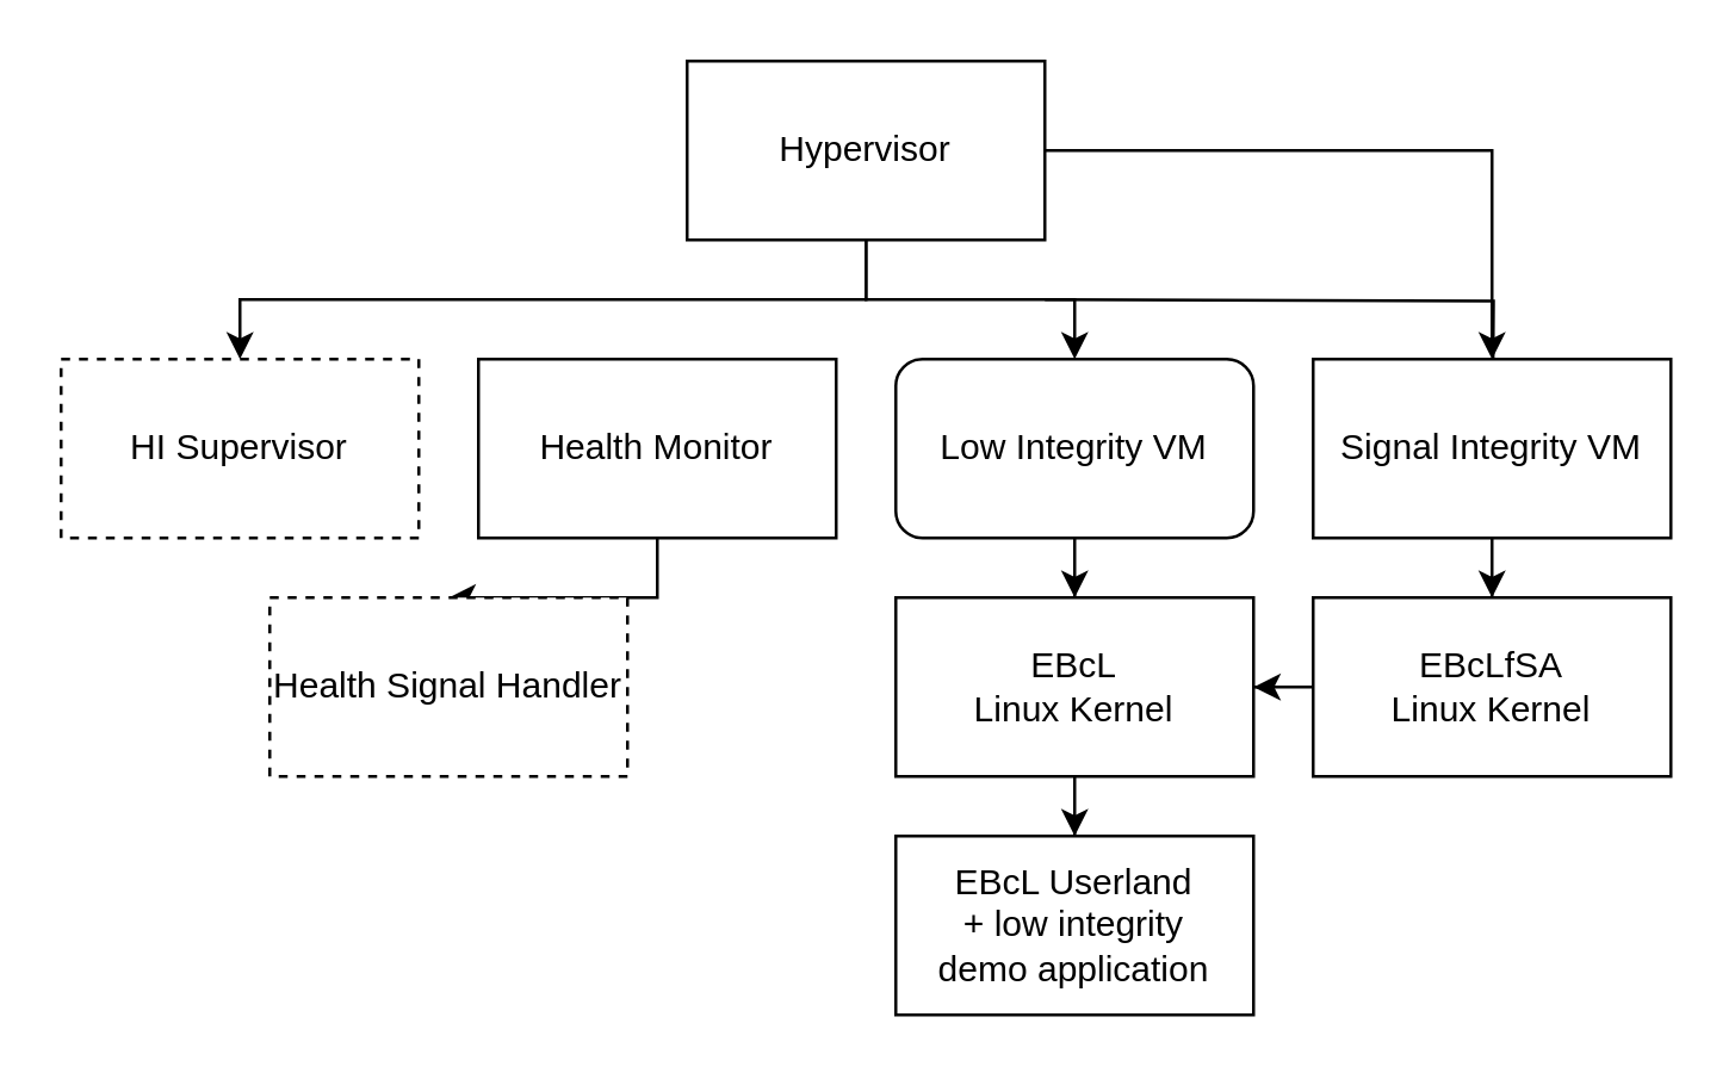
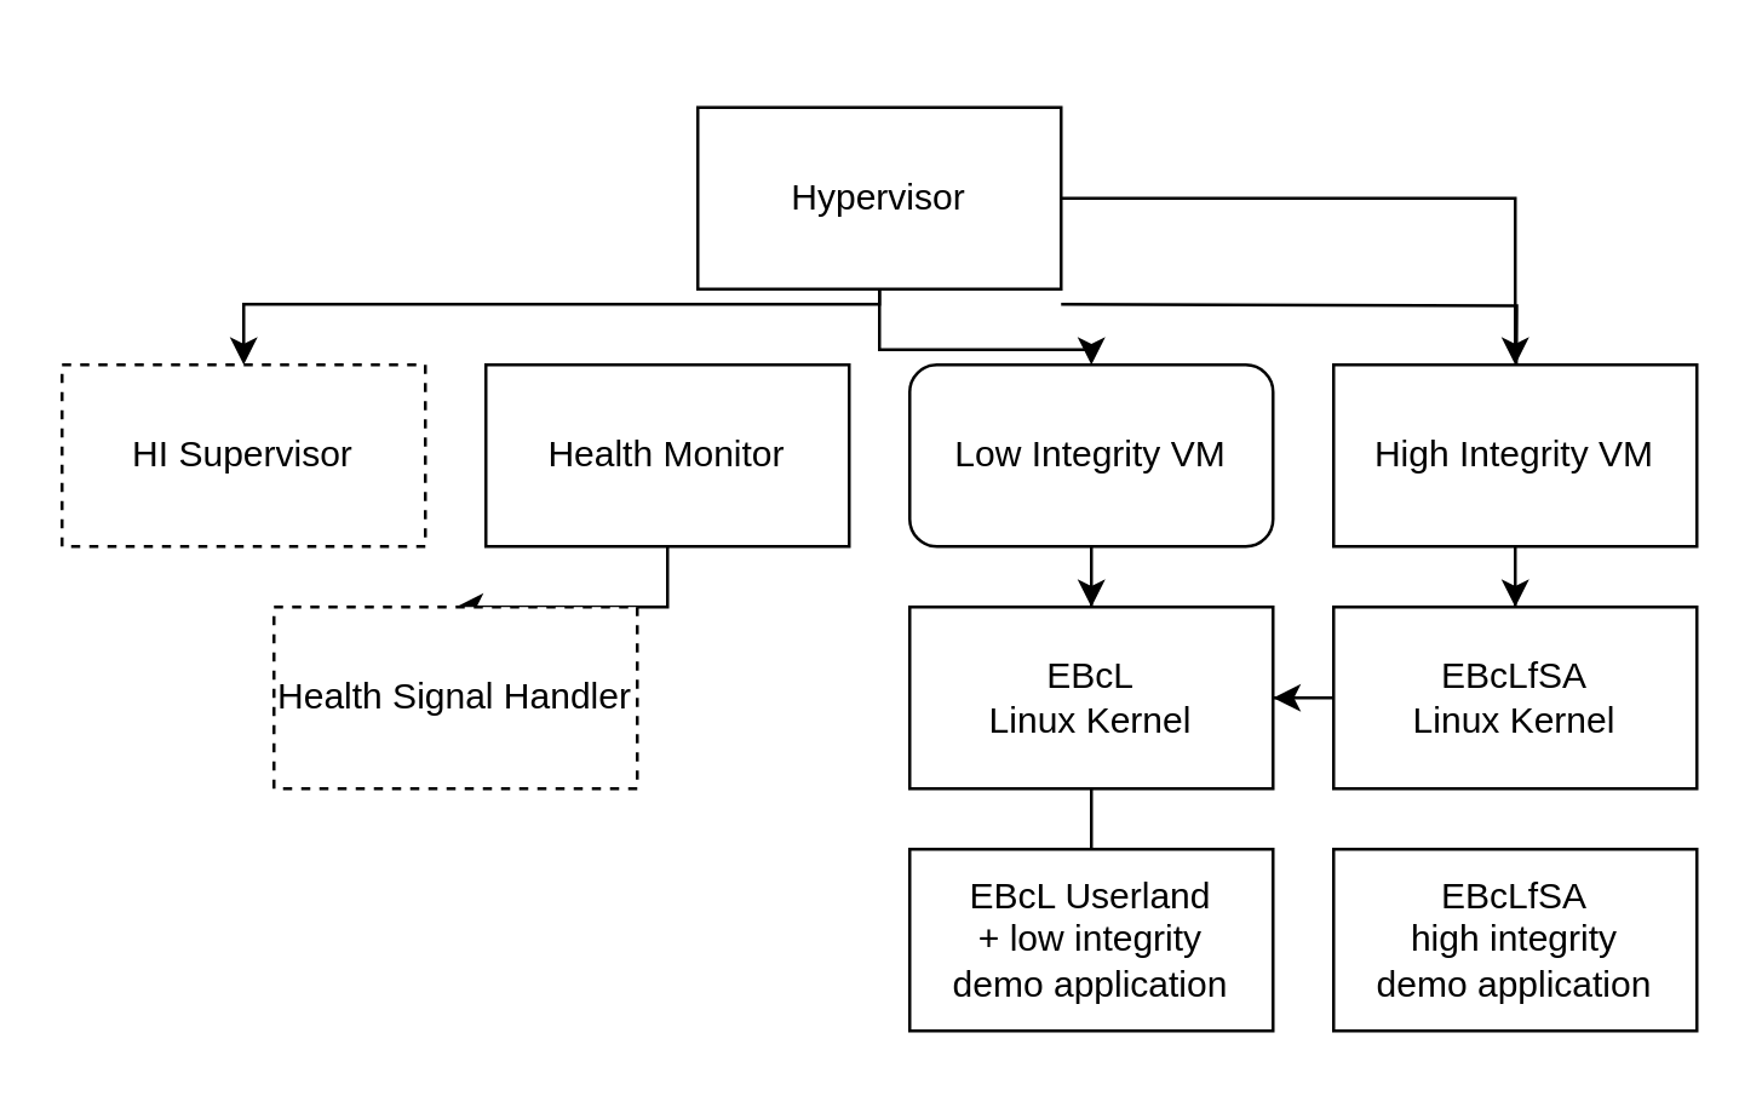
  <mxCell id="0" />
  <mxCell id="1" parent="0" />
  <mxCell id="2" style="edgeStyle=orthogonalEdgeStyle;rounded=0;orthogonalLoop=1;jettySize=auto;html=1;" edge="1" parent="1" source="6" target="7"><mxGeometry relative="1" as="geometry"><Array as="points"><mxPoint x="290" y="100" /><mxPoint x="80" y="100" /></Array></mxGeometry></mxCell>
  <mxCell id="3" style="edgeStyle=orthogonalEdgeStyle;rounded=0;orthogonalLoop=1;jettySize=auto;html=1;" edge="1" parent="1" source="6" target="13"><mxGeometry relative="1" as="geometry" /></mxCell>
  <mxCell id="4" style="edgeStyle=orthogonalEdgeStyle;rounded=0;orthogonalLoop=1;jettySize=auto;html=1;entryX=0.5;entryY=0;entryDx=0;entryDy=0;" edge="1" parent="1" source="6" target="11"><mxGeometry relative="1" as="geometry" /></mxCell>
  <mxCell id="5" style="edgeStyle=orthogonalEdgeStyle;rounded=0;orthogonalLoop=1;jettySize=auto;html=1;" edge="1" parent="1"><mxGeometry relative="1" as="geometry"><mxPoint x="350" y="100" as="sourcePoint" /><mxPoint x="500" y="170" as="targetPoint" /></mxGeometry></mxCell>
- <mxCell id="6" value="Hypervisor" style="rounded=0;whiteSpace=wrap;html=1;" vertex="1" parent="1"><mxGeometry x="230" y="20" width="120" height="60" as="geometry" /></mxCell>
+ <mxCell id="6" value="Hypervisor" style="rounded=0;whiteSpace=wrap;html=1;" vertex="1" parent="1"><mxGeometry x="230" y="35" width="120" height="60" as="geometry" /></mxCell>
  <mxCell id="7" value="HI Supervisor" style="rounded=0;whiteSpace=wrap;html=1;dashed=1;" vertex="1" parent="1"><mxGeometry x="20" y="120" width="120" height="60" as="geometry" /></mxCell>
  <mxCell id="8" style="edgeStyle=orthogonalEdgeStyle;rounded=0;orthogonalLoop=1;jettySize=auto;html=1;" edge="1" parent="1" source="9" target="20"><mxGeometry relative="1" as="geometry" /></mxCell>
  <mxCell id="9" value="Health&amp;nbsp;&lt;span style=&quot;background-color: initial;&quot;&gt;Monitor&lt;/span&gt;" style="rounded=0;whiteSpace=wrap;html=1;" vertex="1" parent="1"><mxGeometry x="160" y="120" width="120" height="60" as="geometry" /></mxCell>
  <mxCell id="10" style="edgeStyle=orthogonalEdgeStyle;rounded=0;orthogonalLoop=1;jettySize=auto;html=1;" edge="1" parent="1" source="11" target="15"><mxGeometry relative="1" as="geometry" /></mxCell>
  <mxCell id="11" value="Low Integrity VM" style="whiteSpace=wrap;html=1;rounded=1;" vertex="1" parent="1"><mxGeometry x="300" y="120" width="120" height="60" as="geometry" /></mxCell>
  <mxCell id="12" style="edgeStyle=orthogonalEdgeStyle;rounded=0;orthogonalLoop=1;jettySize=auto;html=1;" edge="1" parent="1" source="13" target="17"><mxGeometry relative="1" as="geometry" /></mxCell>
- <mxCell id="13" value="Signal Integrity VM" style="rounded=0;whiteSpace=wrap;html=1;" vertex="1" parent="1"><mxGeometry x="440" y="120" width="120" height="60" as="geometry" /></mxCell>
- <mxCell id="14" style="edgeStyle=orthogonalEdgeStyle;rounded=0;orthogonalLoop=1;jettySize=auto;html=1;" edge="1" parent="1" source="15" target="18"><mxGeometry relative="1" as="geometry" /></mxCell>
+ <mxCell id="13" value="High Integrity VM" style="rounded=0;whiteSpace=wrap;html=1;" vertex="1" parent="1"><mxGeometry x="440" y="120" width="120" height="60" as="geometry" /></mxCell>
+ <mxCell id="14" style="edgeStyle=orthogonalEdgeStyle;rounded=0;orthogonalLoop=1;jettySize=auto;html=1;endArrow=none;" edge="1" parent="1" source="15" target="18"><mxGeometry relative="1" as="geometry" /></mxCell>
  <mxCell id="15" value="EBcL&lt;br&gt;Linux Kernel" style="rounded=0;whiteSpace=wrap;html=1;" vertex="1" parent="1"><mxGeometry x="300" y="200" width="120" height="60" as="geometry" /></mxCell>
  <mxCell id="16" style="edgeStyle=orthogonalEdgeStyle;rounded=0;orthogonalLoop=1;jettySize=auto;html=1;" edge="1" parent="1" source="17" target="15"><mxGeometry relative="1" as="geometry" /></mxCell>
  <mxCell id="17" value="EBcLfSA&lt;br&gt;Linux Kernel" style="rounded=0;whiteSpace=wrap;html=1;" vertex="1" parent="1"><mxGeometry x="440" y="200" width="120" height="60" as="geometry" /></mxCell>
  <mxCell id="18" value="EBcL Userland&lt;br&gt;+ low integrity&lt;br&gt;demo application" style="rounded=0;whiteSpace=wrap;html=1;" vertex="1" parent="1"><mxGeometry x="300" y="280" width="120" height="60" as="geometry" /></mxCell>
+ <mxCell id="19" value="EBcLfSA&lt;br&gt;high integrity&lt;br&gt;demo application" style="rounded=0;whiteSpace=wrap;html=1;" vertex="1" parent="1"><mxGeometry x="440" y="280" width="120" height="60" as="geometry" /></mxCell>
  <mxCell id="20" value="Health Signal Handler" style="rounded=0;whiteSpace=wrap;html=1;dashed=1;" vertex="1" parent="1"><mxGeometry x="90" y="200" width="120" height="60" as="geometry" /></mxCell>
